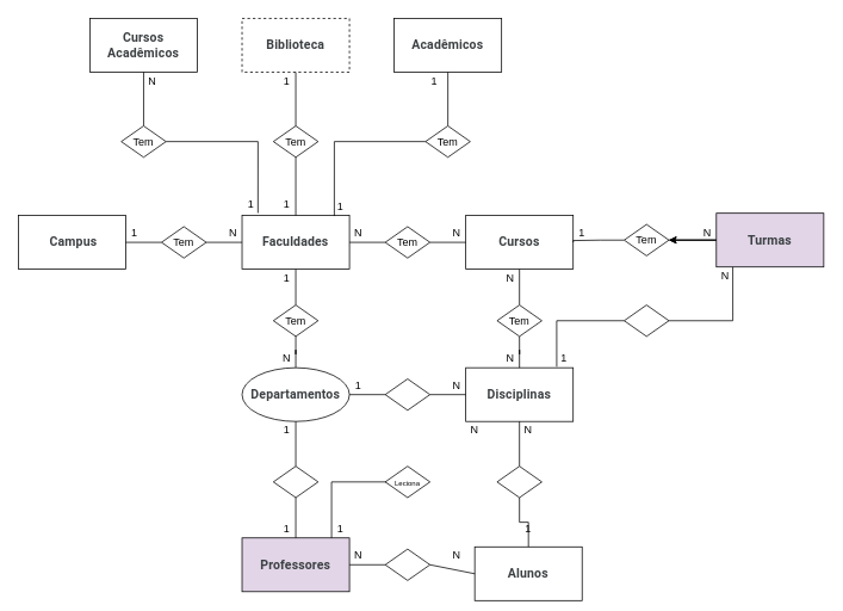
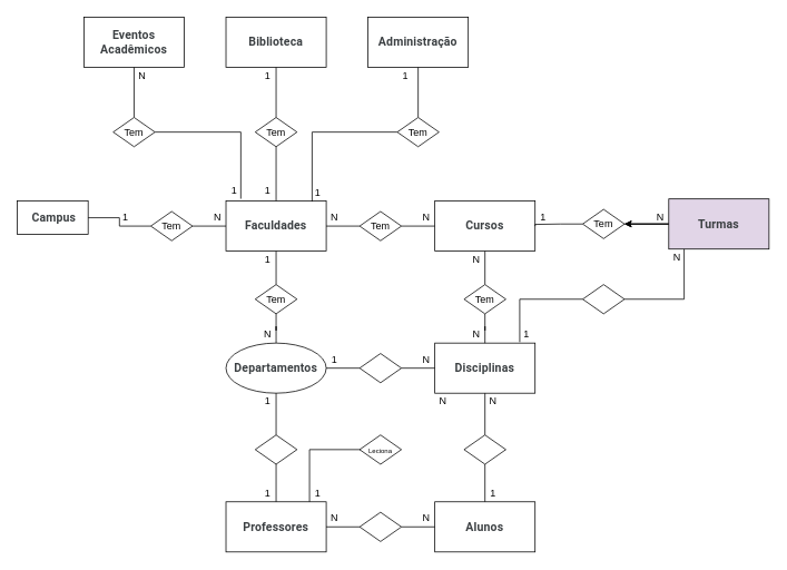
  <mxCell id="0" />
  <mxCell id="1" parent="0" />
- <mxCell id="2" value="&lt;b style=&quot;-webkit-tap-highlight-color: transparent; color: rgb(60, 64, 67); font-family: Roboto, Arial, sans-serif; font-size: 14px; letter-spacing: 0.2px; text-align: start;&quot;&gt;&amp;nbsp;Campus&lt;/b&gt;" style="rounded=0;whiteSpace=wrap;html=1;" parent="1" vertex="1"><mxGeometry x="20" y="240" width="120" height="60" as="geometry" /></mxCell>
+ <mxCell id="2" value="&lt;b style=&quot;-webkit-tap-highlight-color: transparent; color: rgb(60, 64, 67); font-family: Roboto, Arial, sans-serif; font-size: 14px; letter-spacing: 0.2px; text-align: start;&quot;&gt;&amp;nbsp;Campus&lt;/b&gt;" style="rounded=0;whiteSpace=wrap;html=1;" parent="1" vertex="1"><mxGeometry x="20" y="240" width="85" height="40" as="geometry" /></mxCell>
  <mxCell id="3" value="&lt;b style=&quot;-webkit-tap-highlight-color: transparent; color: rgb(60, 64, 67); font-family: Roboto, Arial, sans-serif; font-size: 14px; letter-spacing: 0.2px; text-align: start;&quot;&gt;Faculdades&lt;/b&gt;" style="rounded=0;whiteSpace=wrap;html=1;" parent="1" vertex="1"><mxGeometry x="270" y="240" width="120" height="60" as="geometry" /></mxCell>
  <mxCell id="4" value="" style="edgeStyle=orthogonalEdgeStyle;rounded=0;orthogonalLoop=1;jettySize=auto;html=1;endArrow=none;endFill=0;" parent="1" source="5" target="27" edge="1"><mxGeometry relative="1" as="geometry" /></mxCell>
  <mxCell id="5" value="&lt;b style=&quot;-webkit-tap-highlight-color: transparent; color: rgb(60, 64, 67); font-family: Roboto, Arial, sans-serif; font-size: 14px; letter-spacing: 0.2px; text-align: start;&quot;&gt;Departamentos&lt;/b&gt;" style="ellipse;whiteSpace=wrap;html=1;" parent="1" vertex="1"><mxGeometry x="270" y="410" width="120" height="60" as="geometry" /></mxCell>
  <mxCell id="6" value="&lt;b style=&quot;-webkit-tap-highlight-color: transparent; color: rgb(60, 64, 67); font-family: Roboto, Arial, sans-serif; font-size: 14px; letter-spacing: 0.2px; text-align: start;&quot;&gt;Cursos&lt;/b&gt;" style="rounded=0;whiteSpace=wrap;html=1;" parent="1" vertex="1"><mxGeometry x="520" y="240" width="120" height="60" as="geometry" /></mxCell>
  <mxCell id="7" value="&lt;b style=&quot;-webkit-tap-highlight-color: transparent; color: rgb(60, 64, 67); font-family: Roboto, Arial, sans-serif; font-size: 14px; letter-spacing: 0.2px; text-align: start;&quot;&gt;Disciplinas&lt;/b&gt;" style="rounded=0;whiteSpace=wrap;html=1;" parent="1" vertex="1"><mxGeometry x="520" y="410" width="120" height="60" as="geometry" /></mxCell>
- <mxCell id="8" value="&lt;b style=&quot;-webkit-tap-highlight-color: transparent; color: rgb(60, 64, 67); font-family: Roboto, Arial, sans-serif; font-size: 14px; letter-spacing: 0.2px; text-align: start;&quot;&gt;Professores&lt;/b&gt;" style="rounded=0;whiteSpace=wrap;html=1;fillColor=#e1d5e7;" parent="1" vertex="1"><mxGeometry x="270" y="600" width="120" height="60" as="geometry" /></mxCell>
- <mxCell id="9" value="&lt;b style=&quot;-webkit-tap-highlight-color: transparent; color: rgb(60, 64, 67); font-family: Roboto, Arial, sans-serif; font-size: 14px; letter-spacing: 0.2px; text-align: start;&quot;&gt;Alunos&lt;/b&gt;" style="rounded=0;whiteSpace=wrap;html=1;" parent="1" vertex="1"><mxGeometry x="530" y="610" width="120" height="60" as="geometry" /></mxCell>
+ <mxCell id="8" value="&lt;b style=&quot;-webkit-tap-highlight-color: transparent; color: rgb(60, 64, 67); font-family: Roboto, Arial, sans-serif; font-size: 14px; letter-spacing: 0.2px; text-align: start;&quot;&gt;Professores&lt;/b&gt;" style="rounded=0;whiteSpace=wrap;html=1;" parent="1" vertex="1"><mxGeometry x="270" y="600" width="120" height="60" as="geometry" /></mxCell>
+ <mxCell id="9" value="&lt;b style=&quot;-webkit-tap-highlight-color: transparent; color: rgb(60, 64, 67); font-family: Roboto, Arial, sans-serif; font-size: 14px; letter-spacing: 0.2px; text-align: start;&quot;&gt;Alunos&lt;/b&gt;" style="rounded=0;whiteSpace=wrap;html=1;" parent="1" vertex="1"><mxGeometry x="520" y="600" width="120" height="60" as="geometry" /></mxCell>
  <mxCell id="10" value="" style="edgeStyle=orthogonalEdgeStyle;rounded=0;orthogonalLoop=1;jettySize=auto;html=1;" parent="1" source="12" target="32" edge="1"><mxGeometry relative="1" as="geometry" /></mxCell>
  <mxCell id="11" value="" style="edgeStyle=orthogonalEdgeStyle;rounded=0;orthogonalLoop=1;jettySize=auto;html=1;" parent="1" source="12" target="32" edge="1"><mxGeometry relative="1" as="geometry" /></mxCell>
  <mxCell id="12" value="&lt;b style=&quot;-webkit-tap-highlight-color: transparent; color: rgb(60, 64, 67); font-family: Roboto, Arial, sans-serif; font-size: 14px; letter-spacing: 0.2px; text-align: start;&quot;&gt;Turmas&lt;/b&gt;" style="rounded=0;whiteSpace=wrap;html=1;fillColor=#e1d5e7;" parent="1" vertex="1"><mxGeometry x="800" y="237.5" width="120" height="60" as="geometry" /></mxCell>
- <mxCell id="13" value="&lt;b style=&quot;-webkit-tap-highlight-color: transparent; color: rgb(60, 64, 67); font-family: Roboto, Arial, sans-serif; font-size: 14px; letter-spacing: 0.2px; text-align: start;&quot;&gt;Biblioteca&lt;/b&gt;" style="rounded=0;whiteSpace=wrap;html=1;dashed=1;" parent="1" vertex="1"><mxGeometry x="270" y="20" width="120" height="60" as="geometry" /></mxCell>
- <mxCell id="14" value="&lt;b style=&quot;-webkit-tap-highlight-color: transparent; color: rgb(60, 64, 67); font-family: Roboto, Arial, sans-serif; font-size: 14px; letter-spacing: 0.2px; text-align: start;&quot;&gt;Acadêmicos&lt;/b&gt;" style="rounded=0;whiteSpace=wrap;html=1;" parent="1" vertex="1"><mxGeometry x="440" y="20" width="120" height="60" as="geometry" /></mxCell>
- <mxCell id="15" value="&lt;b style=&quot;-webkit-tap-highlight-color: transparent; color: rgb(60, 64, 67); font-family: Roboto, Arial, sans-serif; font-size: 14px; letter-spacing: 0.2px; text-align: start;&quot;&gt;Cursos Acadêmicos&lt;/b&gt;" style="rounded=0;whiteSpace=wrap;html=1;" parent="1" vertex="1"><mxGeometry x="100" y="20" width="120" height="60" as="geometry" /></mxCell>
+ <mxCell id="13" value="&lt;b style=&quot;-webkit-tap-highlight-color: transparent; color: rgb(60, 64, 67); font-family: Roboto, Arial, sans-serif; font-size: 14px; letter-spacing: 0.2px; text-align: start;&quot;&gt;Biblioteca&lt;/b&gt;" style="rounded=0;whiteSpace=wrap;html=1;" parent="1" vertex="1"><mxGeometry x="270" y="20" width="120" height="60" as="geometry" /></mxCell>
+ <mxCell id="14" value="&lt;b style=&quot;-webkit-tap-highlight-color: transparent; color: rgb(60, 64, 67); font-family: Roboto, Arial, sans-serif; font-size: 14px; letter-spacing: 0.2px; text-align: start;&quot;&gt;Administração&lt;/b&gt;" style="rounded=0;whiteSpace=wrap;html=1;" parent="1" vertex="1"><mxGeometry x="440" y="20" width="120" height="60" as="geometry" /></mxCell>
+ <mxCell id="15" value="&lt;b style=&quot;-webkit-tap-highlight-color: transparent; color: rgb(60, 64, 67); font-family: Roboto, Arial, sans-serif; font-size: 14px; letter-spacing: 0.2px; text-align: start;&quot;&gt;Eventos Acadêmicos&lt;/b&gt;" style="rounded=0;whiteSpace=wrap;html=1;" parent="1" vertex="1"><mxGeometry x="100" y="20" width="120" height="60" as="geometry" /></mxCell>
  <mxCell id="16" value="" style="edgeStyle=orthogonalEdgeStyle;rounded=0;orthogonalLoop=1;jettySize=auto;html=1;endArrow=none;endFill=0;" parent="1" source="18" target="2" edge="1"><mxGeometry relative="1" as="geometry" /></mxCell>
  <mxCell id="17" value="" style="edgeStyle=orthogonalEdgeStyle;rounded=0;orthogonalLoop=1;jettySize=auto;html=1;endArrow=none;endFill=0;" parent="1" source="18" target="3" edge="1"><mxGeometry relative="1" as="geometry" /></mxCell>
  <mxCell id="18" value="Tem" style="rhombus;whiteSpace=wrap;html=1;" parent="1" vertex="1"><mxGeometry x="180" y="252.5" width="50" height="35" as="geometry" /></mxCell>
  <mxCell id="19" value="1" style="text;html=1;align=center;verticalAlign=middle;whiteSpace=wrap;rounded=0;" parent="1" vertex="1"><mxGeometry x="140" y="250" width="20" height="20" as="geometry" /></mxCell>
  <mxCell id="20" value="N" style="text;html=1;align=center;verticalAlign=middle;whiteSpace=wrap;rounded=0;" parent="1" vertex="1"><mxGeometry x="250" y="250" width="20" height="20" as="geometry" /></mxCell>
  <mxCell id="21" value="" style="edgeStyle=orthogonalEdgeStyle;rounded=0;orthogonalLoop=1;jettySize=auto;html=1;endArrow=none;endFill=0;" parent="1" source="23" target="3" edge="1"><mxGeometry relative="1" as="geometry" /></mxCell>
  <mxCell id="22" value="" style="edgeStyle=orthogonalEdgeStyle;rounded=0;orthogonalLoop=1;jettySize=auto;html=1;endArrow=none;endFill=0;" parent="1" source="23" target="6" edge="1"><mxGeometry relative="1" as="geometry" /></mxCell>
  <mxCell id="23" value="Tem" style="rhombus;whiteSpace=wrap;html=1;" parent="1" vertex="1"><mxGeometry x="430" y="252.5" width="50" height="35" as="geometry" /></mxCell>
  <mxCell id="24" value="N" style="text;html=1;align=center;verticalAlign=middle;whiteSpace=wrap;rounded=0;" parent="1" vertex="1"><mxGeometry x="390" y="250" width="20" height="20" as="geometry" /></mxCell>
  <mxCell id="25" value="N" style="text;html=1;align=center;verticalAlign=middle;whiteSpace=wrap;rounded=0;" parent="1" vertex="1"><mxGeometry x="500" y="250" width="20" height="20" as="geometry" /></mxCell>
  <mxCell id="26" value="" style="edgeStyle=orthogonalEdgeStyle;rounded=0;orthogonalLoop=1;jettySize=auto;html=1;endArrow=none;endFill=0;" parent="1" source="27" target="3" edge="1"><mxGeometry relative="1" as="geometry" /></mxCell>
  <mxCell id="27" value="Tem" style="rhombus;whiteSpace=wrap;html=1;" parent="1" vertex="1"><mxGeometry x="305" y="340" width="50" height="35" as="geometry" /></mxCell>
  <mxCell id="28" value="1" style="text;html=1;align=center;verticalAlign=middle;whiteSpace=wrap;rounded=0;" parent="1" vertex="1"><mxGeometry x="310" y="300" width="20" height="20" as="geometry" /></mxCell>
  <mxCell id="29" value="N" style="text;html=1;align=center;verticalAlign=middle;whiteSpace=wrap;rounded=0;" parent="1" vertex="1"><mxGeometry x="310" y="390" width="20" height="20" as="geometry" /></mxCell>
  <mxCell id="30" value="" style="edgeStyle=orthogonalEdgeStyle;rounded=0;orthogonalLoop=1;jettySize=auto;html=1;endArrow=none;endFill=0;" parent="1" source="32" target="12" edge="1"><mxGeometry relative="1" as="geometry" /></mxCell>
  <mxCell id="31" value="" style="edgeStyle=orthogonalEdgeStyle;rounded=0;orthogonalLoop=1;jettySize=auto;html=1;endArrow=none;endFill=0;entryX=1;entryY=0.5;entryDx=0;entryDy=0;" parent="1" source="32" target="6" edge="1"><mxGeometry relative="1" as="geometry"><Array as="points"><mxPoint x="670" y="268" /><mxPoint x="640" y="268" /></Array></mxGeometry></mxCell>
  <mxCell id="32" value="Tem" style="rhombus;whiteSpace=wrap;html=1;" parent="1" vertex="1"><mxGeometry x="697" y="250" width="50" height="35" as="geometry" /></mxCell>
  <mxCell id="33" value="1" style="text;html=1;align=center;verticalAlign=middle;whiteSpace=wrap;rounded=0;" parent="1" vertex="1"><mxGeometry x="640" y="250" width="20" height="20" as="geometry" /></mxCell>
  <mxCell id="34" value="N" style="text;html=1;align=center;verticalAlign=middle;whiteSpace=wrap;rounded=0;" parent="1" vertex="1"><mxGeometry x="780" y="250" width="20" height="20" as="geometry" /></mxCell>
  <mxCell id="35" value="" style="edgeStyle=orthogonalEdgeStyle;rounded=0;orthogonalLoop=1;jettySize=auto;html=1;endArrow=none;endFill=0;" parent="1" source="37" target="7" edge="1"><mxGeometry relative="1" as="geometry" /></mxCell>
  <mxCell id="36" style="edgeStyle=orthogonalEdgeStyle;rounded=0;orthogonalLoop=1;jettySize=auto;html=1;entryX=1;entryY=0.5;entryDx=0;entryDy=0;endArrow=none;endFill=0;" parent="1" source="37" target="5" edge="1"><mxGeometry relative="1" as="geometry" /></mxCell>
  <mxCell id="37" value="" style="rhombus;whiteSpace=wrap;html=1;" parent="1" vertex="1"><mxGeometry x="430" y="422.5" width="50" height="35" as="geometry" /></mxCell>
  <mxCell id="38" value="1" style="text;html=1;align=center;verticalAlign=middle;whiteSpace=wrap;rounded=0;" parent="1" vertex="1"><mxGeometry x="390" y="420" width="20" height="20" as="geometry" /></mxCell>
  <mxCell id="39" value="N" style="text;html=1;align=center;verticalAlign=middle;whiteSpace=wrap;rounded=0;" parent="1" vertex="1"><mxGeometry x="500" y="420" width="20" height="20" as="geometry" /></mxCell>
  <mxCell id="40" value="" style="edgeStyle=orthogonalEdgeStyle;rounded=0;orthogonalLoop=1;jettySize=auto;html=1;endArrow=none;endFill=0;" parent="1" source="42" target="6" edge="1"><mxGeometry relative="1" as="geometry" /></mxCell>
  <mxCell id="41" value="" style="edgeStyle=orthogonalEdgeStyle;rounded=0;orthogonalLoop=1;jettySize=auto;html=1;endArrow=none;endFill=0;" parent="1" source="42" target="7" edge="1"><mxGeometry relative="1" as="geometry" /></mxCell>
  <mxCell id="42" value="Tem" style="rhombus;whiteSpace=wrap;html=1;" parent="1" vertex="1"><mxGeometry x="555" y="340" width="50" height="35" as="geometry" /></mxCell>
  <mxCell id="43" value="N" style="text;html=1;align=center;verticalAlign=middle;whiteSpace=wrap;rounded=0;" parent="1" vertex="1"><mxGeometry x="560" y="390" width="20" height="20" as="geometry" /></mxCell>
  <mxCell id="44" value="N" style="text;html=1;align=center;verticalAlign=middle;whiteSpace=wrap;rounded=0;" parent="1" vertex="1"><mxGeometry x="560" y="300" width="20" height="20" as="geometry" /></mxCell>
  <mxCell id="45" style="edgeStyle=orthogonalEdgeStyle;rounded=0;orthogonalLoop=1;jettySize=auto;html=1;entryX=0.5;entryY=1;entryDx=0;entryDy=0;endArrow=none;endFill=0;" parent="1" source="47" target="5" edge="1"><mxGeometry relative="1" as="geometry" /></mxCell>
  <mxCell id="46" value="" style="edgeStyle=orthogonalEdgeStyle;rounded=0;orthogonalLoop=1;jettySize=auto;html=1;endArrow=none;endFill=0;" parent="1" source="47" target="8" edge="1"><mxGeometry relative="1" as="geometry" /></mxCell>
  <mxCell id="47" value="" style="rhombus;whiteSpace=wrap;html=1;" parent="1" vertex="1"><mxGeometry x="305" y="520" width="50" height="35" as="geometry" /></mxCell>
  <mxCell id="48" value="1" style="text;html=1;align=center;verticalAlign=middle;whiteSpace=wrap;rounded=0;" parent="1" vertex="1"><mxGeometry x="310" y="580" width="20" height="20" as="geometry" /></mxCell>
  <mxCell id="49" value="1" style="text;html=1;align=center;verticalAlign=middle;whiteSpace=wrap;rounded=0;" parent="1" vertex="1"><mxGeometry x="310" y="470" width="20" height="20" as="geometry" /></mxCell>
  <mxCell id="50" style="edgeStyle=orthogonalEdgeStyle;rounded=0;orthogonalLoop=1;jettySize=auto;html=1;entryX=0.75;entryY=0;entryDx=0;entryDy=0;endArrow=none;endFill=0;" parent="1" edge="1"><mxGeometry relative="1" as="geometry"><mxPoint x="440.009" y="537.494" as="sourcePoint" /><mxPoint x="370" y="600" as="targetPoint" /><Array as="points"><mxPoint x="370" y="537" /></Array></mxGeometry></mxCell>
  <mxCell id="51" value="&lt;font style=&quot;font-size: 8px;&quot;&gt;Leciona&lt;/font&gt;" style="rhombus;whiteSpace=wrap;html=1;" parent="1" vertex="1"><mxGeometry x="430" y="520" width="50" height="35" as="geometry" /></mxCell>
  <mxCell id="52" value="1" style="text;html=1;align=center;verticalAlign=middle;whiteSpace=wrap;rounded=0;" parent="1" vertex="1"><mxGeometry x="370" y="580" width="20" height="20" as="geometry" /></mxCell>
  <mxCell id="53" value="N" style="text;html=1;align=center;verticalAlign=middle;whiteSpace=wrap;rounded=0;" parent="1" vertex="1"><mxGeometry x="520" y="470" width="20" height="20" as="geometry" /></mxCell>
  <mxCell id="54" style="edgeStyle=orthogonalEdgeStyle;rounded=0;orthogonalLoop=1;jettySize=auto;html=1;entryX=1;entryY=0.5;entryDx=0;entryDy=0;endArrow=none;endFill=0;" parent="1" source="56" target="8" edge="1"><mxGeometry relative="1" as="geometry" /></mxCell>
  <mxCell id="55" style="rounded=0;orthogonalLoop=1;jettySize=auto;html=1;exitX=1;exitY=0.5;exitDx=0;exitDy=0;entryX=0;entryY=0.5;entryDx=0;entryDy=0;endArrow=none;endFill=0;" parent="1" source="56" target="9" edge="1"><mxGeometry relative="1" as="geometry" /></mxCell>
  <mxCell id="56" value="" style="rhombus;whiteSpace=wrap;html=1;" parent="1" vertex="1"><mxGeometry x="430" y="612.5" width="50" height="35" as="geometry" /></mxCell>
  <mxCell id="57" value="N" style="text;html=1;align=center;verticalAlign=middle;whiteSpace=wrap;rounded=0;" parent="1" vertex="1"><mxGeometry x="390" y="609.5" width="20" height="20" as="geometry" /></mxCell>
  <mxCell id="58" value="N" style="text;html=1;align=center;verticalAlign=middle;whiteSpace=wrap;rounded=0;" parent="1" vertex="1"><mxGeometry x="500" y="609.5" width="20" height="20" as="geometry" /></mxCell>
  <mxCell id="59" style="edgeStyle=orthogonalEdgeStyle;rounded=0;orthogonalLoop=1;jettySize=auto;html=1;entryX=0.5;entryY=0;entryDx=0;entryDy=0;endArrow=none;endFill=0;" parent="1" source="61" target="9" edge="1"><mxGeometry relative="1" as="geometry" /></mxCell>
  <mxCell id="60" style="edgeStyle=orthogonalEdgeStyle;rounded=0;orthogonalLoop=1;jettySize=auto;html=1;entryX=0.5;entryY=1;entryDx=0;entryDy=0;endArrow=none;endFill=0;" parent="1" source="61" target="7" edge="1"><mxGeometry relative="1" as="geometry" /></mxCell>
  <mxCell id="61" value="" style="rhombus;whiteSpace=wrap;html=1;" parent="1" vertex="1"><mxGeometry x="555" y="520" width="50" height="35" as="geometry" /></mxCell>
  <mxCell id="62" value="1" style="text;html=1;align=center;verticalAlign=middle;whiteSpace=wrap;rounded=0;" parent="1" vertex="1"><mxGeometry x="580" y="580" width="20" height="20" as="geometry" /></mxCell>
  <mxCell id="63" value="N" style="text;html=1;align=center;verticalAlign=middle;whiteSpace=wrap;rounded=0;" parent="1" vertex="1"><mxGeometry x="580" y="470" width="20" height="20" as="geometry" /></mxCell>
  <mxCell id="64" value="" style="rhombus;whiteSpace=wrap;html=1;" parent="1" vertex="1"><mxGeometry x="697" y="340" width="50" height="35" as="geometry" /></mxCell>
  <mxCell id="65" style="edgeStyle=orthogonalEdgeStyle;rounded=0;orthogonalLoop=1;jettySize=auto;html=1;entryX=0.153;entryY=1.002;entryDx=0;entryDy=0;entryPerimeter=0;endArrow=none;endFill=0;" parent="1" source="64" target="12" edge="1"><mxGeometry relative="1" as="geometry" /></mxCell>
  <mxCell id="66" style="edgeStyle=orthogonalEdgeStyle;rounded=0;orthogonalLoop=1;jettySize=auto;html=1;entryX=0.847;entryY=-0.019;entryDx=0;entryDy=0;entryPerimeter=0;endArrow=none;endFill=0;" parent="1" source="64" target="7" edge="1"><mxGeometry relative="1" as="geometry" /></mxCell>
  <mxCell id="67" value="1" style="text;html=1;align=center;verticalAlign=middle;whiteSpace=wrap;rounded=0;" parent="1" vertex="1"><mxGeometry x="620" y="390" width="20" height="20" as="geometry" /></mxCell>
  <mxCell id="68" value="N" style="text;html=1;align=center;verticalAlign=middle;whiteSpace=wrap;rounded=0;" parent="1" vertex="1"><mxGeometry x="800" y="297.5" width="20" height="20" as="geometry" /></mxCell>
  <mxCell id="69" style="edgeStyle=orthogonalEdgeStyle;rounded=0;orthogonalLoop=1;jettySize=auto;html=1;entryX=0.5;entryY=0;entryDx=0;entryDy=0;endArrow=none;endFill=0;" edge="1" parent="1" source="71" target="3"><mxGeometry relative="1" as="geometry" /></mxCell>
  <mxCell id="70" style="edgeStyle=orthogonalEdgeStyle;rounded=0;orthogonalLoop=1;jettySize=auto;html=1;entryX=0.5;entryY=1;entryDx=0;entryDy=0;endArrow=none;endFill=0;" edge="1" parent="1" source="71" target="13"><mxGeometry relative="1" as="geometry" /></mxCell>
  <mxCell id="71" value="Tem" style="rhombus;whiteSpace=wrap;html=1;" parent="1" vertex="1"><mxGeometry x="305" y="140" width="50" height="35" as="geometry" /></mxCell>
  <mxCell id="72" value="1" style="text;html=1;align=center;verticalAlign=middle;whiteSpace=wrap;rounded=0;" parent="1" vertex="1"><mxGeometry x="310" y="80" width="20" height="20" as="geometry" /></mxCell>
  <mxCell id="73" value="1" style="text;html=1;align=center;verticalAlign=middle;whiteSpace=wrap;rounded=0;" vertex="1" parent="1"><mxGeometry x="310" y="217.5" width="20" height="20" as="geometry" /></mxCell>
  <mxCell id="74" value="" style="edgeStyle=orthogonalEdgeStyle;rounded=0;orthogonalLoop=1;jettySize=auto;html=1;endArrow=none;endFill=0;" edge="1" parent="1" source="76" target="14"><mxGeometry relative="1" as="geometry" /></mxCell>
  <mxCell id="75" style="edgeStyle=orthogonalEdgeStyle;rounded=0;orthogonalLoop=1;jettySize=auto;html=1;entryX=0.859;entryY=0.011;entryDx=0;entryDy=0;endArrow=none;endFill=0;entryPerimeter=0;" edge="1" parent="1" source="76" target="3"><mxGeometry relative="1" as="geometry" /></mxCell>
  <mxCell id="76" value="Tem" style="rhombus;whiteSpace=wrap;html=1;" vertex="1" parent="1"><mxGeometry x="475" y="140" width="50" height="35" as="geometry" /></mxCell>
  <mxCell id="77" value="1" style="text;html=1;align=center;verticalAlign=middle;whiteSpace=wrap;rounded=0;" vertex="1" parent="1"><mxGeometry x="475" y="80" width="20" height="20" as="geometry" /></mxCell>
  <mxCell id="78" value="1" style="text;html=1;align=center;verticalAlign=middle;whiteSpace=wrap;rounded=0;" vertex="1" parent="1"><mxGeometry x="370" y="220" width="20" height="20" as="geometry" /></mxCell>
  <mxCell id="79" style="edgeStyle=orthogonalEdgeStyle;rounded=0;orthogonalLoop=1;jettySize=auto;html=1;entryX=0.5;entryY=1;entryDx=0;entryDy=0;endArrow=none;endFill=0;" edge="1" parent="1" source="80" target="15"><mxGeometry relative="1" as="geometry" /></mxCell>
  <mxCell id="80" value="Tem" style="rhombus;whiteSpace=wrap;html=1;" vertex="1" parent="1"><mxGeometry x="135" y="140" width="50" height="35" as="geometry" /></mxCell>
  <mxCell id="81" style="edgeStyle=orthogonalEdgeStyle;rounded=0;orthogonalLoop=1;jettySize=auto;html=1;entryX=0.148;entryY=-0.045;entryDx=0;entryDy=0;entryPerimeter=0;endArrow=none;endFill=0;" edge="1" parent="1" source="80" target="3"><mxGeometry relative="1" as="geometry" /></mxCell>
  <mxCell id="82" value="1" style="text;html=1;align=center;verticalAlign=middle;whiteSpace=wrap;rounded=0;" vertex="1" parent="1"><mxGeometry x="270" y="217.5" width="20" height="20" as="geometry" /></mxCell>
  <mxCell id="83" value="N" style="text;html=1;align=center;verticalAlign=middle;whiteSpace=wrap;rounded=0;" vertex="1" parent="1"><mxGeometry x="160" y="80" width="20" height="20" as="geometry" /></mxCell>
